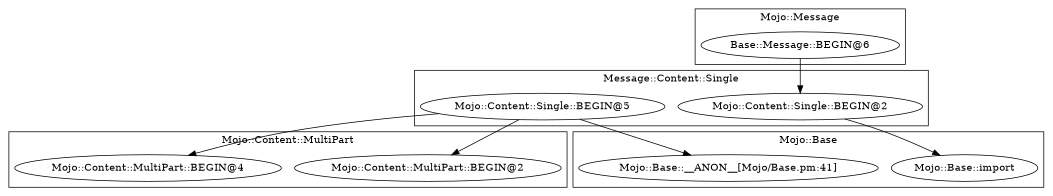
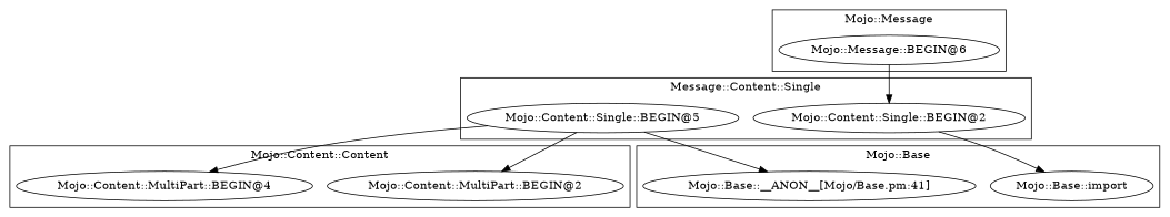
  digraph {
-   "Mojo::Message::BEGIN@6" [label="Base::Message::BEGIN@6"]
+   "Mojo::Message::BEGIN@6"
    "Mojo::Content::MultiPart::BEGIN@2"
    "Mojo::Content::MultiPart::BEGIN@4"
    "Mojo::Content::Single::BEGIN@5"
    "Mojo::Content::Single::BEGIN@2"
    "Mojo::Base::__ANON__[Mojo/Base.pm:41]"
    "Mojo::Base::import"
    subgraph cluster_1 {
      label="Mojo::Message"
      "Mojo::Message::BEGIN@6"
    }
    subgraph cluster_2 {
-     label="Mojo::Content::MultiPart"
+     label="Mojo::Content::Content"
      "Mojo::Content::MultiPart::BEGIN@2"
      "Mojo::Content::MultiPart::BEGIN@4"
    }
    subgraph cluster_3 {
      label="Message::Content::Single"
      "Mojo::Content::Single::BEGIN@5"
      "Mojo::Content::Single::BEGIN@2"
    }
    subgraph cluster_4 {
      label="Mojo::Base"
      "Mojo::Base::__ANON__[Mojo/Base.pm:41]"
      "Mojo::Base::import"
    }
    "Mojo::Message::BEGIN@6" -> "Mojo::Content::Single::BEGIN@2"
    "Mojo::Content::Single::BEGIN@5" -> "Mojo::Content::MultiPart::BEGIN@2"
    "Mojo::Content::Single::BEGIN@5" -> "Mojo::Content::MultiPart::BEGIN@4"
    "Mojo::Content::Single::BEGIN@5" -> "Mojo::Base::__ANON__[Mojo/Base.pm:41]"
    "Mojo::Content::Single::BEGIN@2" -> "Mojo::Base::import"
  }
